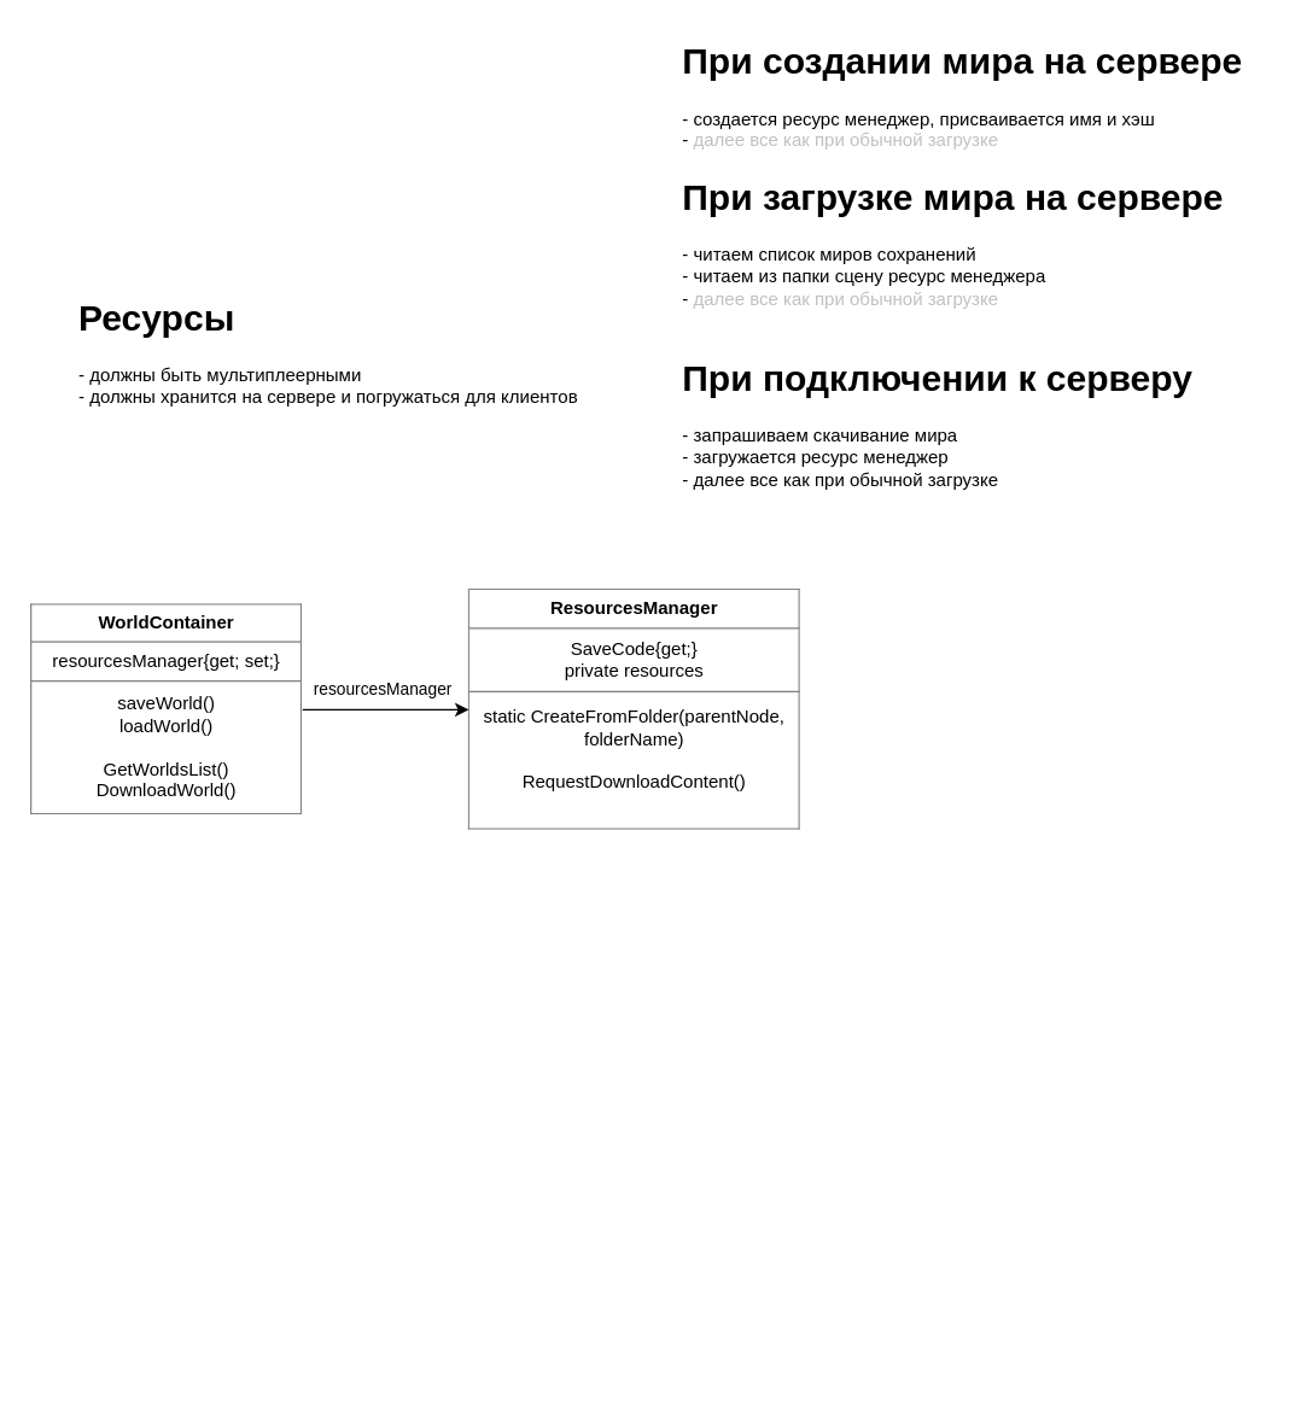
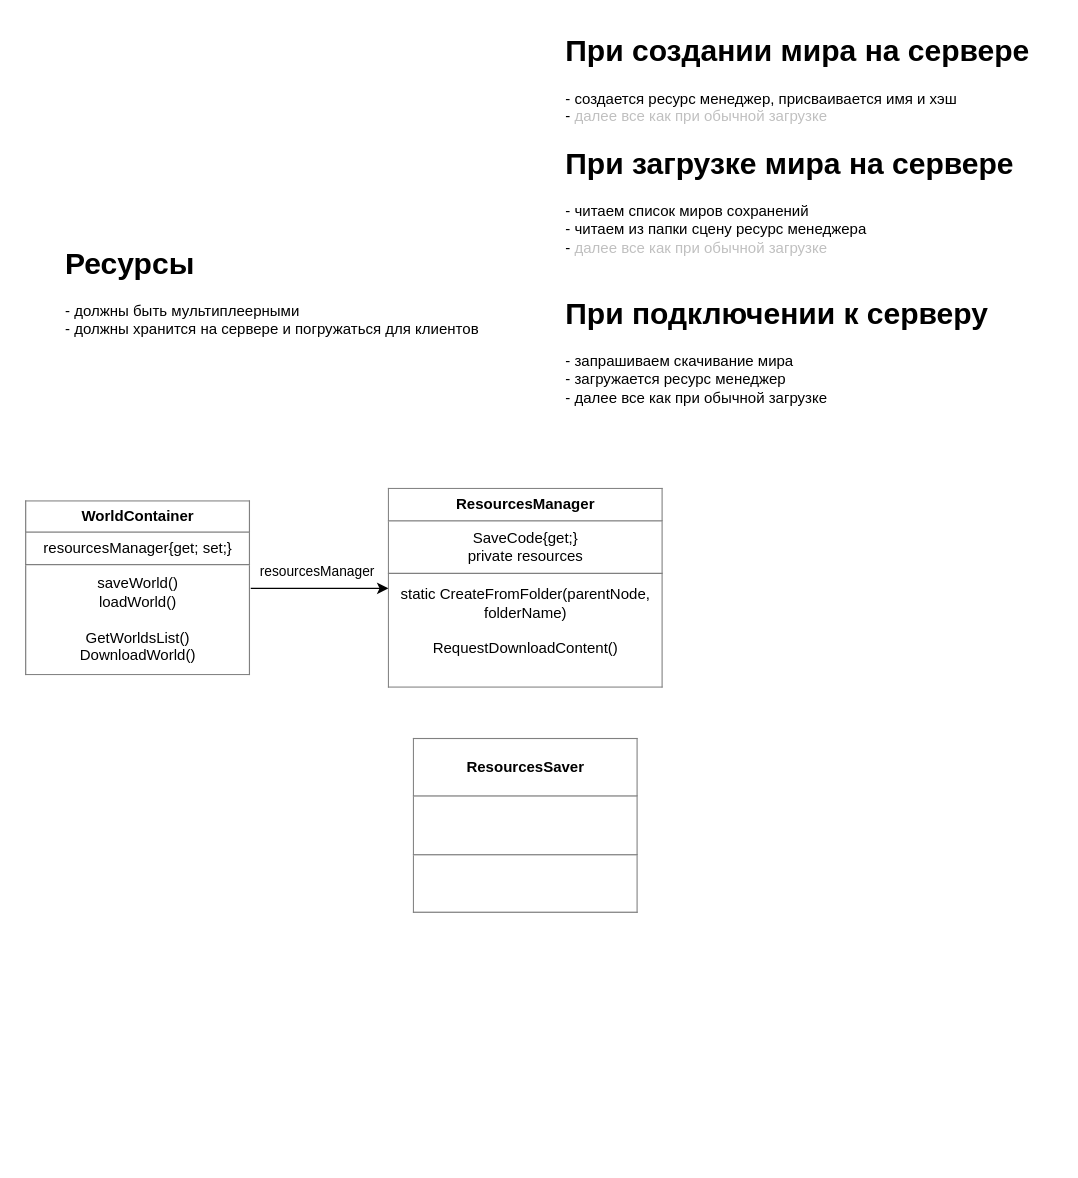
  <mxCell id="0" />
  <mxCell id="1" parent="0" />
  <mxCell id="2" style="edgeStyle=none;html=1;exitX=1;exitY=0.5;exitDx=0;exitDy=0;entryX=0;entryY=0.5;entryDx=0;entryDy=0;" parent="1" edge="1"><mxGeometry relative="1" as="geometry"><mxPoint x="810" y="857.5" as="sourcePoint" /></mxGeometry></mxCell>
  <mxCell id="3" style="edgeStyle=none;html=1;exitX=1;exitY=0.5;exitDx=0;exitDy=0;entryX=0;entryY=0.5;entryDx=0;entryDy=0;" parent="1" edge="1"><mxGeometry relative="1" as="geometry"><mxPoint x="650" y="920" as="sourcePoint" /></mxGeometry></mxCell>
  <mxCell id="4" value="&lt;table border=&quot;1&quot; width=&quot;100%&quot; height=&quot;100%&quot; cellpadding=&quot;4&quot; style=&quot;width:100%;height:100%;border-collapse:collapse;&quot;&gt;&lt;tbody&gt;&lt;tr&gt;&lt;th align=&quot;center&quot;&gt;&lt;b&gt;ResourcesManager&lt;/b&gt;&lt;/th&gt;&lt;/tr&gt;&lt;tr&gt;&lt;td align=&quot;center&quot;&gt;SaveCode{get;}&lt;br&gt;private resources&lt;br&gt;&lt;/td&gt;&lt;/tr&gt;&lt;tr&gt;&lt;td align=&quot;center&quot;&gt;static CreateFromFolder(parentNode, folderName)&lt;br&gt;&lt;br&gt;RequestDownloadContent()&lt;br&gt;&lt;br&gt;&lt;/td&gt;&lt;/tr&gt;&lt;/tbody&gt;&lt;/table&gt;" style="text;html=1;whiteSpace=wrap;strokeColor=none;fillColor=none;overflow=fill;" parent="1" vertex="1"><mxGeometry x="310" y="390" width="220" height="160" as="geometry" /></mxCell>
+ <mxCell id="5" value="&lt;table border=&quot;1&quot; width=&quot;100%&quot; height=&quot;100%&quot; cellpadding=&quot;4&quot; style=&quot;width:100%;height:100%;border-collapse:collapse;&quot;&gt;&lt;tbody&gt;&lt;tr&gt;&lt;th align=&quot;center&quot;&gt;&lt;b&gt;ResourcesSaver&lt;/b&gt;&lt;/th&gt;&lt;/tr&gt;&lt;tr&gt;&lt;td align=&quot;center&quot;&gt;&lt;br&gt;&lt;/td&gt;&lt;/tr&gt;&lt;tr&gt;&lt;td align=&quot;center&quot;&gt;&lt;br&gt;&lt;/td&gt;&lt;/tr&gt;&lt;/tbody&gt;&lt;/table&gt;" style="text;html=1;whiteSpace=wrap;strokeColor=none;fillColor=none;overflow=fill;" parent="1" vertex="1"><mxGeometry x="330" y="590" width="180" height="140" as="geometry" /></mxCell>
  <mxCell id="6" style="edgeStyle=none;html=1;exitX=1;exitY=0.5;exitDx=0;exitDy=0;entryX=0;entryY=0.5;entryDx=0;entryDy=0;" parent="1" source="8" target="4" edge="1"><mxGeometry relative="1" as="geometry" /></mxCell>
  <mxCell id="7" value="resourcesManager" style="edgeLabel;html=1;align=center;verticalAlign=middle;resizable=0;points=[];" parent="6" vertex="1" connectable="0"><mxGeometry x="-0.198" y="-1" relative="1" as="geometry"><mxPoint x="8" y="-15" as="offset" /></mxGeometry></mxCell>
  <mxCell id="8" value="&lt;table border=&quot;1&quot; width=&quot;100%&quot; height=&quot;100%&quot; cellpadding=&quot;4&quot; style=&quot;width:100%;height:100%;border-collapse:collapse;&quot;&gt;&lt;tbody&gt;&lt;tr&gt;&lt;th align=&quot;center&quot;&gt;&lt;b&gt;WorldContainer&lt;/b&gt;&lt;/th&gt;&lt;/tr&gt;&lt;tr&gt;&lt;td align=&quot;center&quot;&gt;resourcesManager{get; set;}&lt;/td&gt;&lt;/tr&gt;&lt;tr&gt;&lt;td align=&quot;center&quot;&gt;saveWorld()&lt;br&gt;loadWorld()&lt;br&gt;&lt;br&gt;GetWorldsList()&lt;br&gt;DownloadWorld()&lt;/td&gt;&lt;/tr&gt;&lt;/tbody&gt;&lt;/table&gt;" style="text;html=1;whiteSpace=wrap;strokeColor=none;fillColor=none;overflow=fill;" parent="1" vertex="1"><mxGeometry x="20" y="400" width="180" height="140" as="geometry" /></mxCell>
  <mxCell id="9" value="&lt;h1 style=&quot;margin-top: 0px;&quot;&gt;Ресурсы&lt;/h1&gt;&lt;div&gt;- должны быть мультиплеерными&lt;/div&gt;&lt;div&gt;- должны хранится на сервере и погружаться для клиентов&lt;/div&gt;" style="text;html=1;whiteSpace=wrap;overflow=hidden;rounded=0;" parent="1" vertex="1"><mxGeometry x="50" y="190" width="360" height="110" as="geometry" /></mxCell>
  <mxCell id="10" value="&lt;h1 style=&quot;margin-top: 0px;&quot;&gt;При создании мира на сервере&lt;/h1&gt;&lt;div&gt;- создается ресурс менеджер, присваивается имя и хэш&lt;/div&gt;&lt;div&gt;-&amp;nbsp;&lt;span style=&quot;background-color: transparent;&quot;&gt;&lt;font style=&quot;color: light-dark(rgb(192, 192, 192), rgb(217, 217, 217));&quot;&gt;далее все как при обычной загрузке&lt;/font&gt;&lt;/span&gt;&lt;/div&gt;" style="text;html=1;whiteSpace=wrap;overflow=hidden;rounded=0;" parent="1" vertex="1"><mxGeometry x="450" y="20" width="390" height="90" as="geometry" /></mxCell>
  <mxCell id="11" value="&lt;h1 style=&quot;margin-top: 0px;&quot;&gt;При загрузке мира на сервере&lt;/h1&gt;&lt;div&gt;- читаем список миров сохранений&lt;/div&gt;&lt;div&gt;- читаем из папки сцену ресурс менеджера&lt;/div&gt;&lt;div&gt;-&amp;nbsp;&lt;span style=&quot;background-color: transparent;&quot;&gt;&lt;font style=&quot;color: light-dark(rgb(192, 192, 192), rgb(232, 232, 232));&quot;&gt;далее все как при обычной загрузке&lt;/font&gt;&lt;/span&gt;&lt;/div&gt;" style="text;html=1;whiteSpace=wrap;overflow=hidden;rounded=0;" parent="1" vertex="1"><mxGeometry x="450" y="110" width="390" height="120" as="geometry" /></mxCell>
  <mxCell id="12" value="&lt;h1 style=&quot;margin-top: 0px;&quot;&gt;При подключении к серверу&lt;/h1&gt;&lt;div&gt;- запрашиваем скачивание мира&lt;br&gt;&lt;/div&gt;&lt;div&gt;- загружается ресурс менеджер&lt;/div&gt;&lt;div&gt;- далее все как при обычной загрузке&lt;/div&gt;" style="text;html=1;whiteSpace=wrap;overflow=hidden;rounded=0;" parent="1" vertex="1"><mxGeometry x="450" y="230" width="390" height="120" as="geometry" /></mxCell>
